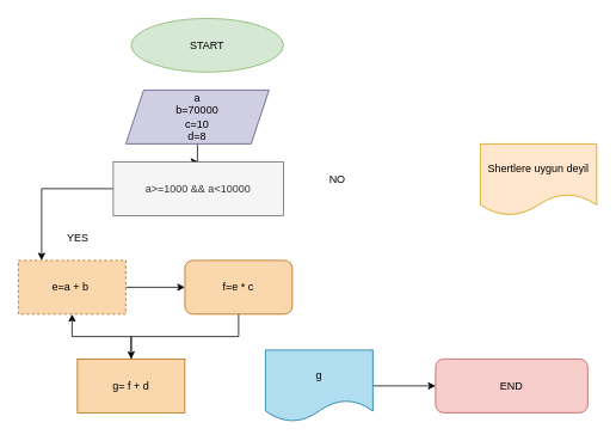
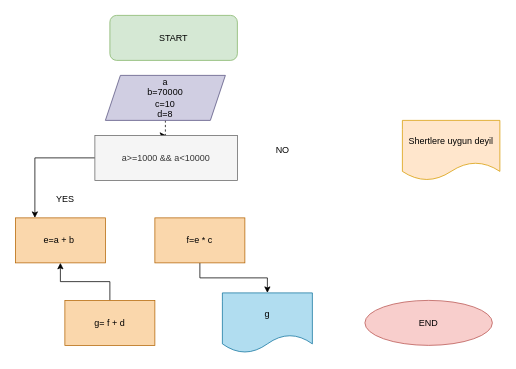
  <mxCell id="0" />
  <mxCell id="1" parent="0" />
- <mxCell id="2" value="START" style="ellipse;whiteSpace=wrap;html=1;fillColor=#d5e8d4;strokeColor=#82b366;" parent="1" vertex="1"><mxGeometry x="146" y="20" width="170" height="60" as="geometry" /></mxCell>
- <mxCell id="3" value="END" style="rounded=1;whiteSpace=wrap;html=1;fillColor=#f8cecc;strokeColor=#b85450;" parent="1" vertex="1"><mxGeometry x="486" y="400" width="170" height="60" as="geometry" /></mxCell>
- <mxCell id="4" value="" style="edgeStyle=orthogonalEdgeStyle;rounded=0;orthogonalLoop=1;jettySize=auto;html=1;" parent="1" source="5" target="15" edge="1"><mxGeometry relative="1" as="geometry" /></mxCell>
+ <mxCell id="2" value="START" style="rounded=1;whiteSpace=wrap;html=1;fillColor=#d5e8d4;strokeColor=#82b366;" parent="1" vertex="1"><mxGeometry x="146" y="20" width="170" height="60" as="geometry" /></mxCell>
+ <mxCell id="3" value="END" style="ellipse;whiteSpace=wrap;html=1;fillColor=#f8cecc;strokeColor=#b85450;" parent="1" vertex="1"><mxGeometry x="486" y="400" width="170" height="60" as="geometry" /></mxCell>
+ <mxCell id="4" value="" style="edgeStyle=orthogonalEdgeStyle;rounded=0;orthogonalLoop=1;jettySize=auto;html=1;dashed=1;" parent="1" source="5" target="15" edge="1"><mxGeometry relative="1" as="geometry" /></mxCell>
  <mxCell id="5" value="a&lt;br&gt;b=70000&lt;br&gt;c=10&lt;br&gt;d=8" style="shape=parallelogram;perimeter=parallelogramPerimeter;whiteSpace=wrap;html=1;fixedSize=1;fillColor=#d0cee2;strokeColor=#56517e;" parent="1" vertex="1"><mxGeometry x="140" y="100" width="160" height="60" as="geometry" /></mxCell>
- <mxCell id="6" value="" style="edgeStyle=orthogonalEdgeStyle;rounded=0;orthogonalLoop=1;jettySize=auto;html=1;" parent="1" source="7" target="9" edge="1"><mxGeometry relative="1" as="geometry" /></mxCell>
- <mxCell id="7" value="e=a + b&amp;nbsp;" style="whiteSpace=wrap;html=1;fillColor=#fad7ac;strokeColor=#b46504;dashed=1;" parent="1" vertex="1"><mxGeometry x="20" y="290" width="120" height="60" as="geometry" /></mxCell>
- <mxCell id="8" value="" style="edgeStyle=orthogonalEdgeStyle;rounded=0;orthogonalLoop=1;jettySize=auto;html=1;" parent="1" source="9" target="11" edge="1"><mxGeometry relative="1" as="geometry" /></mxCell>
- <mxCell id="9" value="f=e * c" style="whiteSpace=wrap;html=1;fillColor=#fad7ac;strokeColor=#b46504;rounded=1;" parent="1" vertex="1"><mxGeometry x="206" y="290" width="120" height="60" as="geometry" /></mxCell>
+ <mxCell id="7" value="e=a + b&amp;nbsp;" style="whiteSpace=wrap;html=1;fillColor=#fad7ac;strokeColor=#b46504;" parent="1" vertex="1"><mxGeometry x="20" y="290" width="120" height="60" as="geometry" /></mxCell>
+ <mxCell id="8" value="" style="edgeStyle=orthogonalEdgeStyle;rounded=0;orthogonalLoop=1;jettySize=auto;html=1;" parent="1" source="9" target="13" edge="1"><mxGeometry relative="1" as="geometry" /></mxCell>
+ <mxCell id="9" value="f=e * c" style="whiteSpace=wrap;html=1;fillColor=#fad7ac;strokeColor=#b46504;" parent="1" vertex="1"><mxGeometry x="206" y="290" width="120" height="60" as="geometry" /></mxCell>
  <mxCell id="10" value="" style="edgeStyle=orthogonalEdgeStyle;rounded=0;orthogonalLoop=1;jettySize=auto;html=1;" parent="1" source="11" target="7" edge="1"><mxGeometry relative="1" as="geometry" /></mxCell>
  <mxCell id="11" value="g= f + d" style="whiteSpace=wrap;html=1;fillColor=#fad7ac;strokeColor=#b46504;" parent="1" vertex="1"><mxGeometry x="86" y="400" width="120" height="60" as="geometry" /></mxCell>
- <mxCell id="12" style="edgeStyle=orthogonalEdgeStyle;rounded=0;orthogonalLoop=1;jettySize=auto;html=1;" parent="1" source="13" target="3" edge="1"><mxGeometry relative="1" as="geometry" /></mxCell>
  <mxCell id="13" value="g" style="shape=document;whiteSpace=wrap;html=1;boundedLbl=1;fillColor=#b1ddf0;strokeColor=#10739e;" parent="1" vertex="1"><mxGeometry x="296" y="390" width="120" height="80" as="geometry" /></mxCell>
  <mxCell id="14" style="edgeStyle=orthogonalEdgeStyle;rounded=0;orthogonalLoop=1;jettySize=auto;html=1;" parent="1" source="15" target="7" edge="1"><mxGeometry relative="1" as="geometry"><mxPoint x="66" y="280" as="targetPoint" /><Array as="points"><mxPoint x="46" y="210" /></Array></mxGeometry></mxCell>
  <mxCell id="15" value="a&amp;gt;=1000 &amp;amp;&amp;amp; a&amp;lt;10000" style="rounded=0;whiteSpace=wrap;html=1;fillColor=#f5f5f5;strokeColor=#666666;fontColor=#333333;" parent="1" vertex="1"><mxGeometry x="126" y="180" width="190" height="60" as="geometry" /></mxCell>
  <mxCell id="16" value="YES" style="text;html=1;align=center;verticalAlign=middle;resizable=0;points=[];autosize=1;strokeColor=none;fillColor=none;" parent="1" vertex="1"><mxGeometry x="66" y="255" width="40" height="20" as="geometry" /></mxCell>
  <mxCell id="17" value="Shertlere uygun deyil" style="shape=document;whiteSpace=wrap;html=1;boundedLbl=1;fillColor=#ffe6cc;strokeColor=#d79b00;" parent="1" vertex="1"><mxGeometry x="536" y="160" width="130" height="80" as="geometry" /></mxCell>
  <mxCell id="18" value="NO" style="text;html=1;align=center;verticalAlign=middle;resizable=0;points=[];autosize=1;strokeColor=none;fillColor=none;" parent="1" vertex="1"><mxGeometry x="361" y="190" width="30" height="20" as="geometry" /></mxCell>
